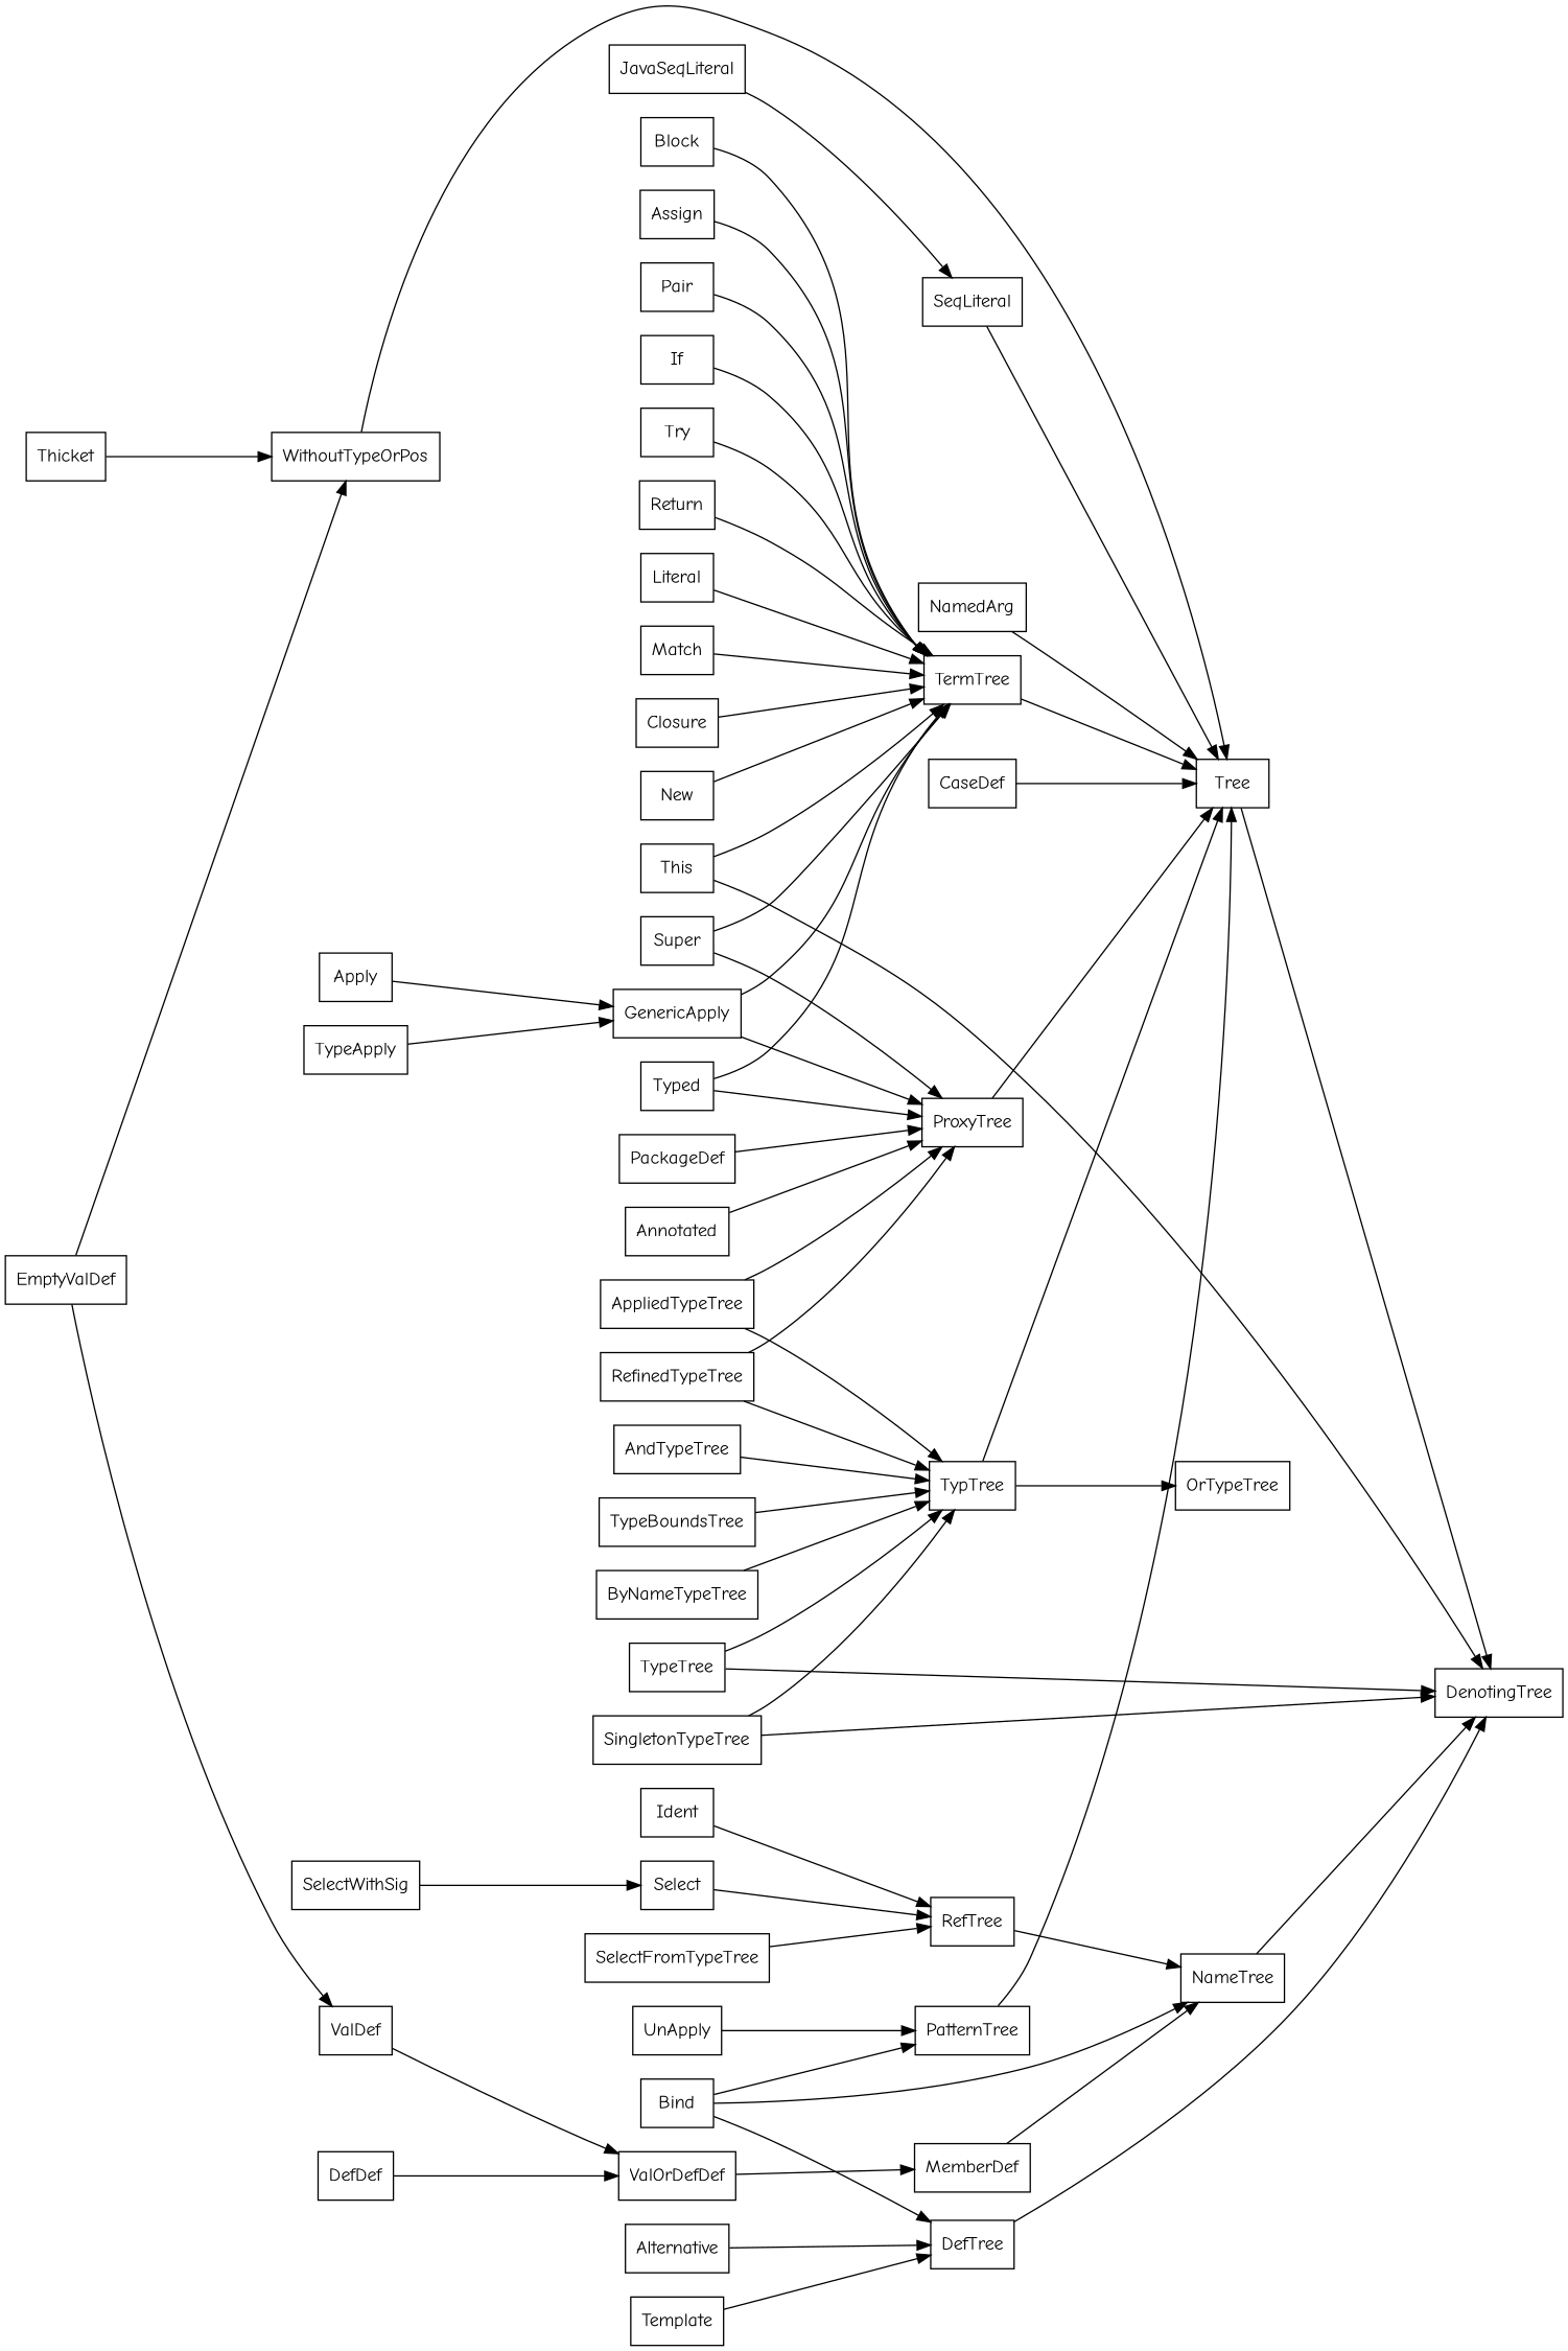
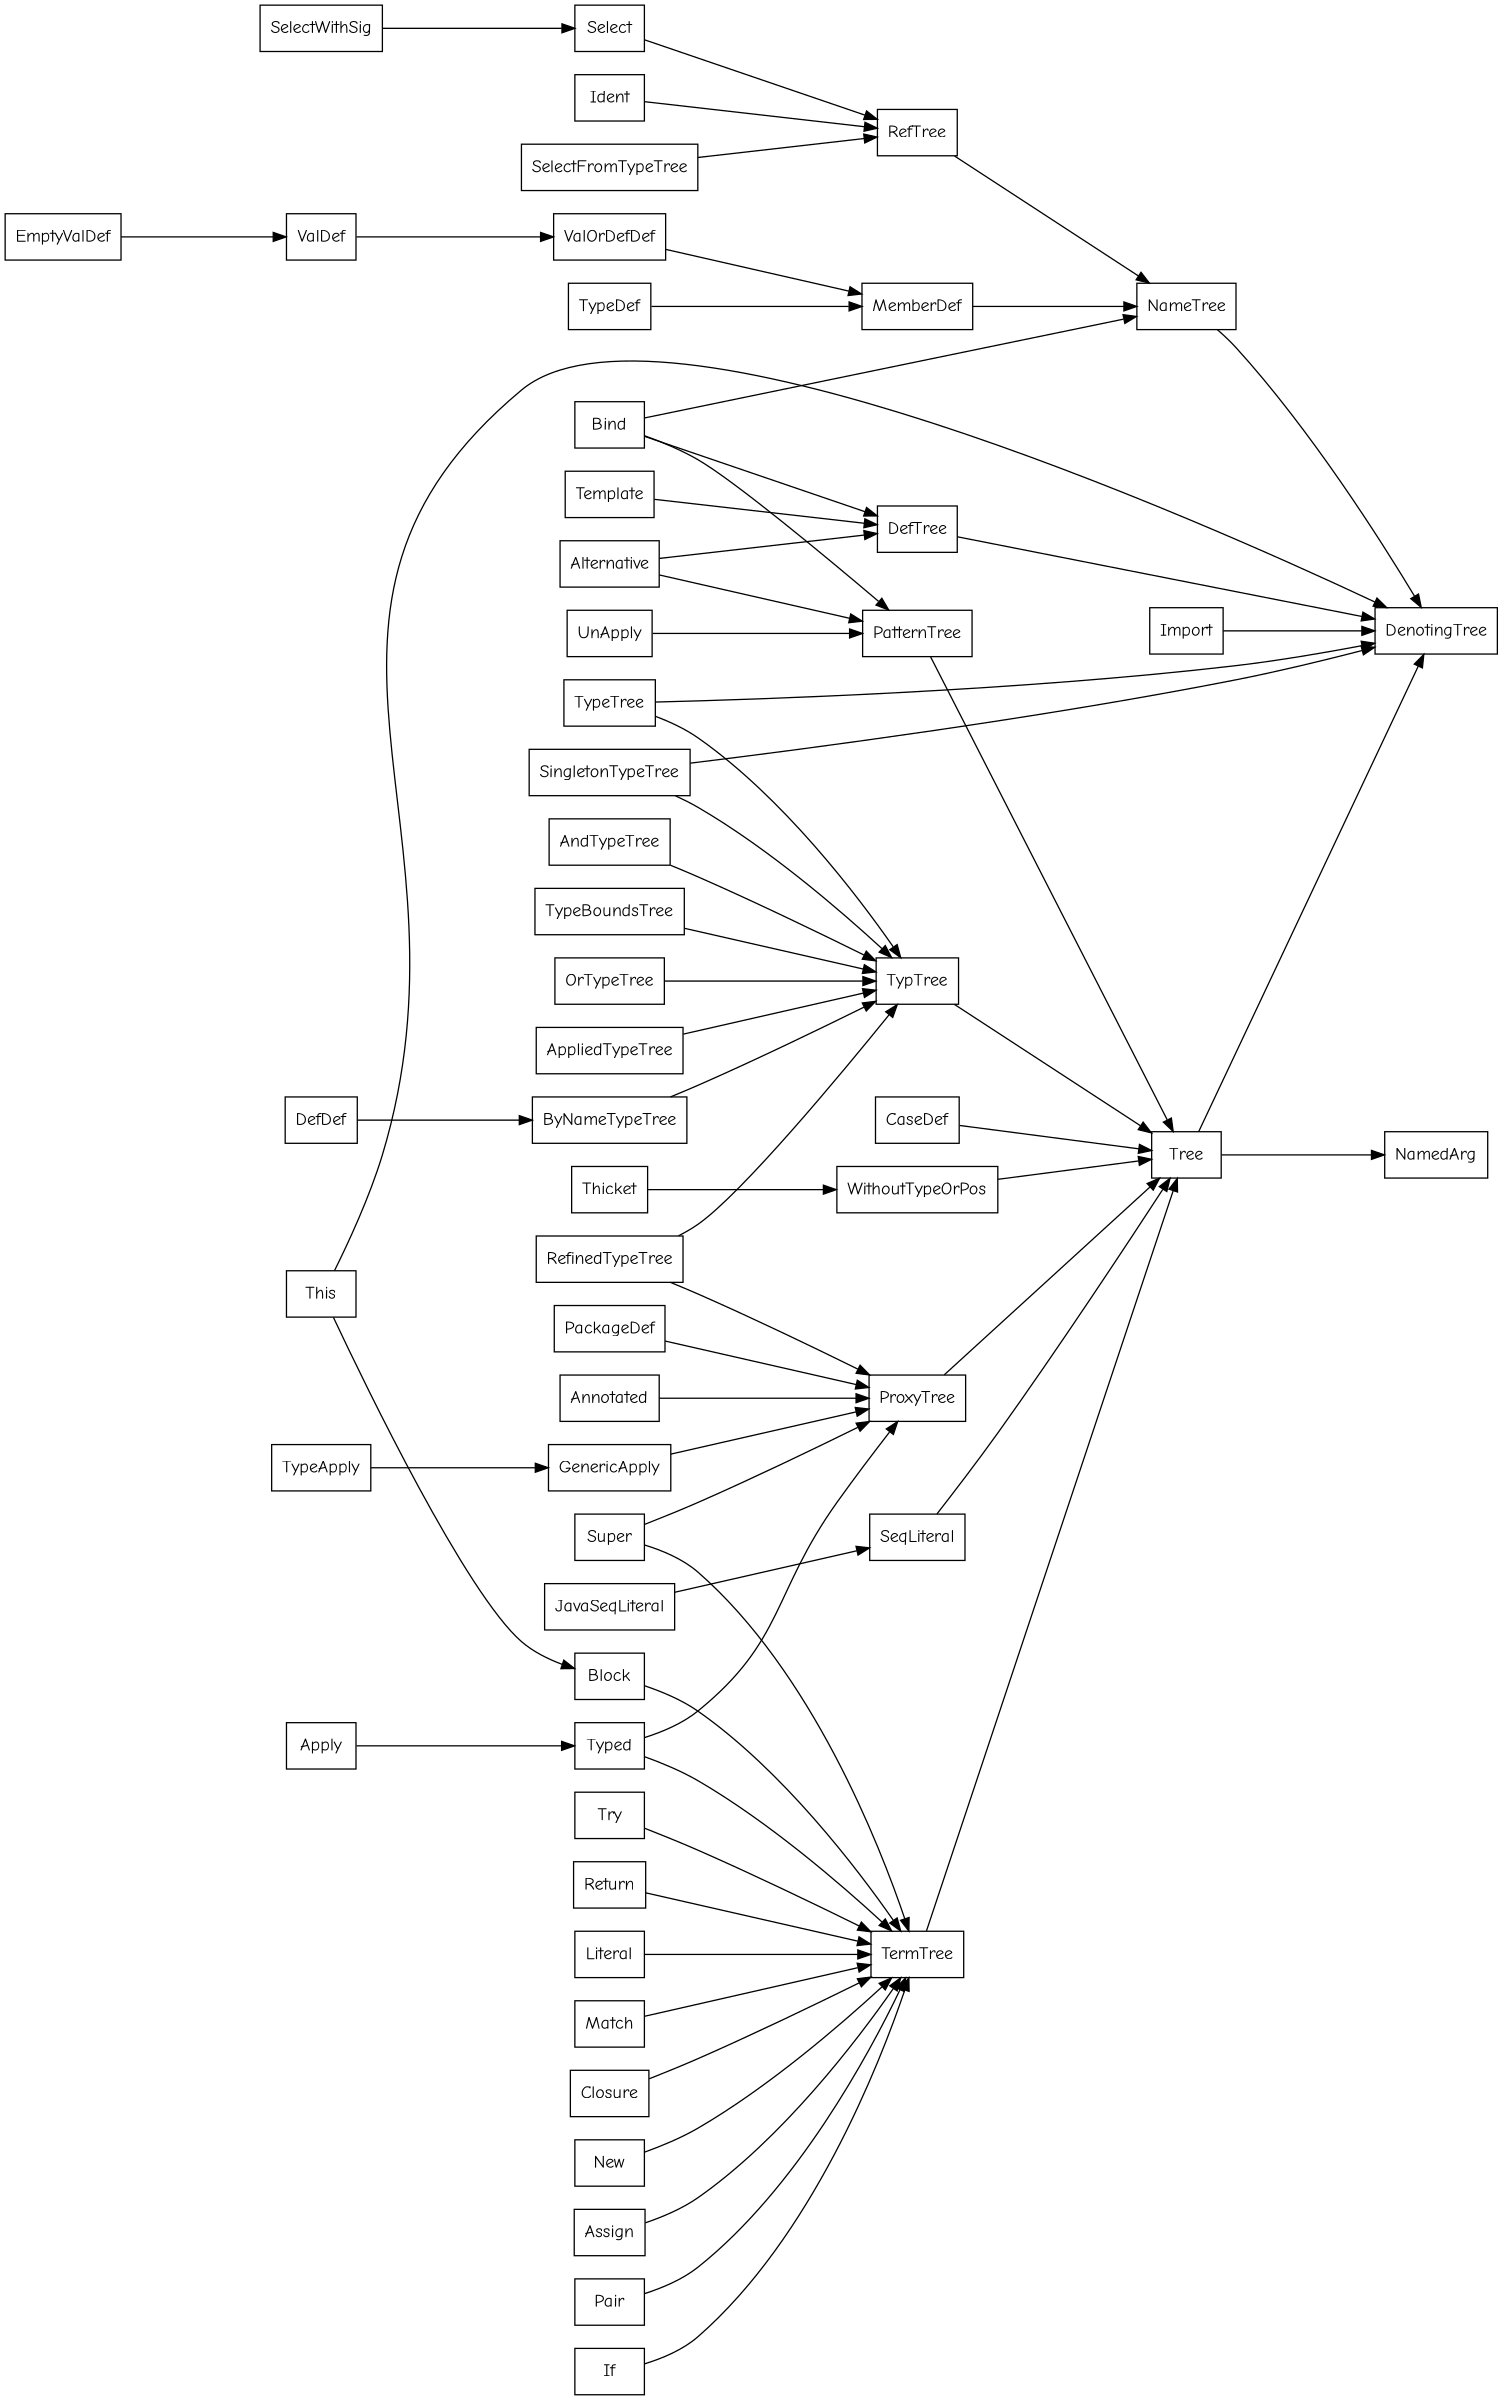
  digraph {
    fontname="Comic Neue"
    rankdir=LR
    ranksep=1.5
    node [fontname="Comic Neue" shape=box]
    edge [fontname="Comic Neue"]
    RefTree
    NameTree
    DenotingTree
    ValOrDefDef
    MemberDef
    DefTree
    Bind
    PatternTree
    Tree
+   Import
    ProxyTree
    EmptyValDef
    ValDef
    WithoutTypeOrPos
    DefDef
    TypeTree
    TypTree
    If
    TermTree
    Ident
    This
    GenericApply
    UnApply
    Try
    Typed
    Apply
    NamedArg
+   TypeDef
    Super
    AppliedTypeTree
    Thicket
    TypeApply
    SeqLiteral
    Return
    Template
    JavaSeqLiteral
    RefinedTypeTree
    Literal
    Match
    Alternative
    Closure
    Annotated
    SingletonTypeTree
    New
    Block
    AndTypeTree
    CaseDef
    TypeBoundsTree
    PackageDef
    Select
    Assign
    OrTypeTree
    Pair
    SelectWithSig
    SelectFromTypeTree
    ByNameTypeTree
    RefTree -> NameTree
    NameTree -> DenotingTree
    ValOrDefDef -> MemberDef
    MemberDef -> NameTree
    DefTree -> DenotingTree
    Bind -> NameTree
    Bind -> DefTree
    Bind -> PatternTree
    PatternTree -> Tree
    Tree -> DenotingTree
+   Import -> DenotingTree
    ProxyTree -> Tree
    EmptyValDef -> ValDef
-   EmptyValDef -> WithoutTypeOrPos
    ValDef -> ValOrDefDef
    WithoutTypeOrPos -> Tree
-   DefDef -> ValOrDefDef
+   DefDef -> ByNameTypeTree
    TypeTree -> DenotingTree
    TypeTree -> TypTree
    TypTree -> Tree
    If -> TermTree
    TermTree -> Tree
    Ident -> RefTree
    This -> DenotingTree
-   This -> TermTree
+   This -> Block
    GenericApply -> ProxyTree
-   GenericApply -> TermTree
    UnApply -> PatternTree
    Try -> TermTree
    Typed -> ProxyTree
    Typed -> TermTree
-   Apply -> GenericApply
-   NamedArg -> Tree
+   Apply -> Typed
+   Tree -> NamedArg
+   TypeDef -> MemberDef
    Super -> ProxyTree
    Super -> TermTree
-   AppliedTypeTree -> ProxyTree
    AppliedTypeTree -> TypTree
    Thicket -> WithoutTypeOrPos
    TypeApply -> GenericApply
    SeqLiteral -> Tree
    Return -> TermTree
    Template -> DefTree
    JavaSeqLiteral -> SeqLiteral
    RefinedTypeTree -> ProxyTree
    RefinedTypeTree -> TypTree
    Literal -> TermTree
    Match -> TermTree
    Alternative -> DefTree
+   Alternative -> PatternTree
    Closure -> TermTree
    Annotated -> ProxyTree
    SingletonTypeTree -> DenotingTree
    SingletonTypeTree -> TypTree
    New -> TermTree
    Block -> TermTree
    AndTypeTree -> TypTree
    CaseDef -> Tree
    TypeBoundsTree -> TypTree
    PackageDef -> ProxyTree
    Select -> RefTree
    Assign -> TermTree
-   TypTree -> OrTypeTree
+   OrTypeTree -> TypTree
    Pair -> TermTree
    SelectWithSig -> Select
    SelectFromTypeTree -> RefTree
    ByNameTypeTree -> TypTree
  }
